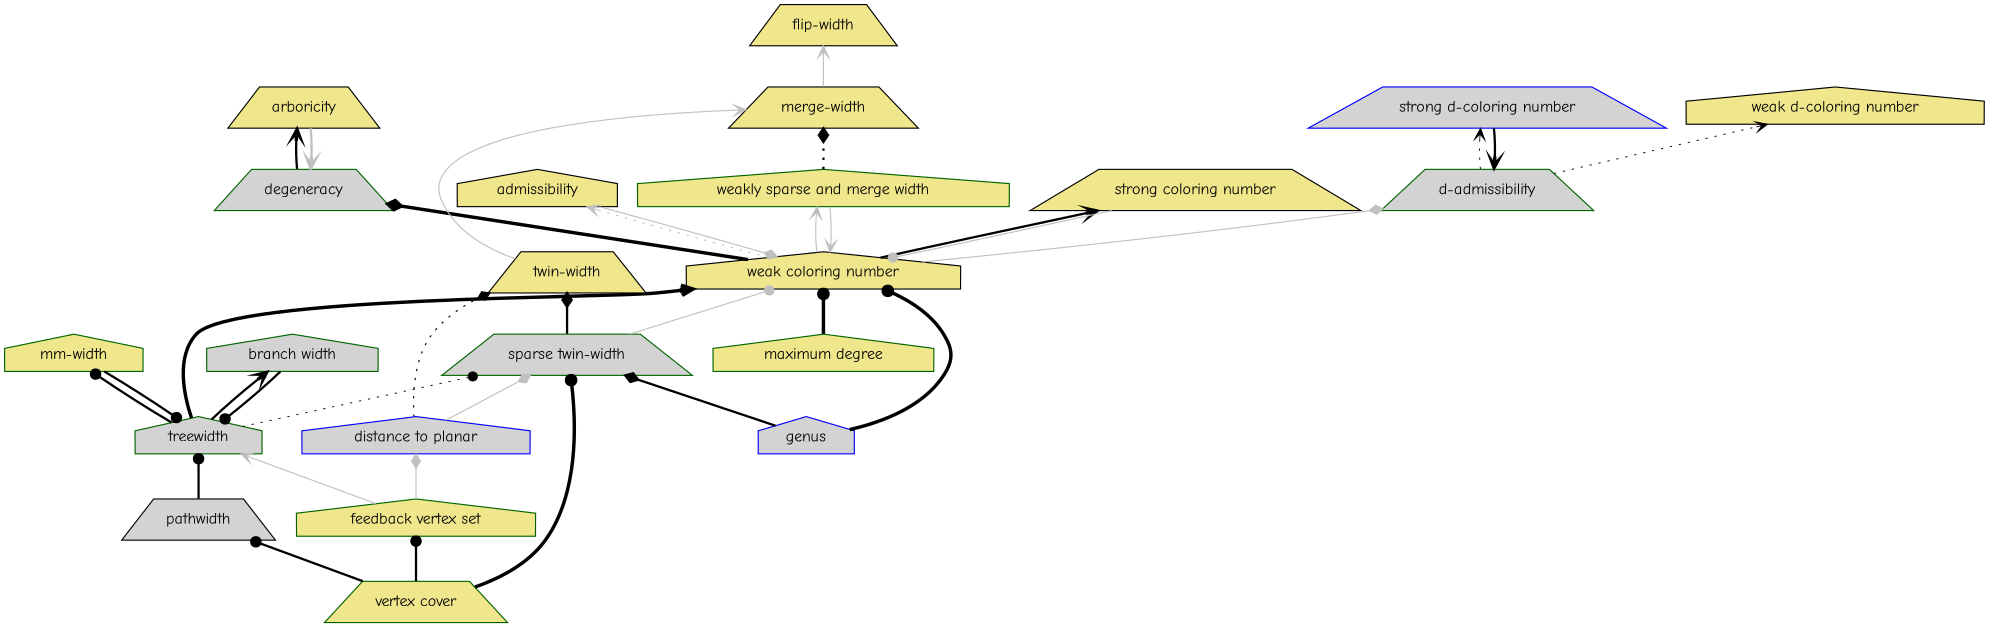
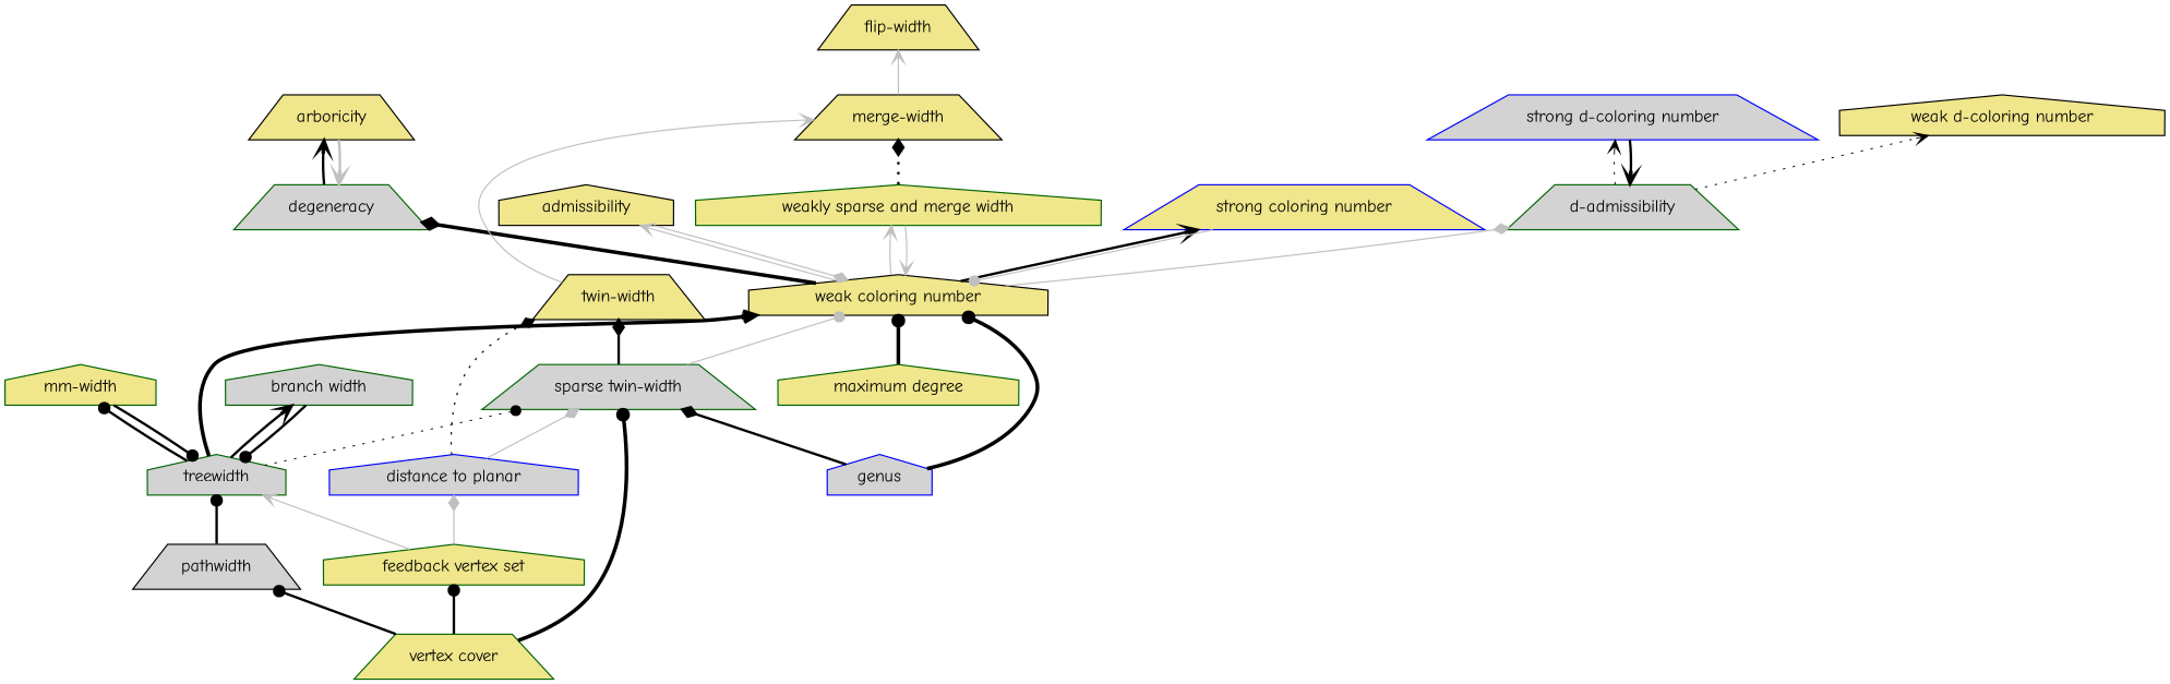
  digraph {
    fontname="Comic Neue"
    rankdir=BT
    node [color=darkgreen fillcolor=khaki fontname="Comic Neue" shape=house style=filled]
    edge [arrowhead=vee decorate=true fontname="Comic Neue" lblstyle="above, sloped" penwidth=2.0 weight=100]
    n1 [color=black label="weak coloring number"]
-   n2 [color=black label="strong coloring number" shape=trapezium]
+   n2 [color=blue label="strong coloring number" shape=trapezium]
    n3 [fillcolor=lightgrey label="d-admissibility" shape=trapezium]
    n4 [fillcolor=lightgrey label=degeneracy shape=trapezium]
    n5 [color=black label=admissibility]
    n6 [label="weakly sparse and merge width"]
    n7 [color=blue fillcolor=lightgrey label="strong d-coloring number" shape=trapezium]
    n8 [color=black label="weak d-coloring number"]
    n9 [color=black label=arboricity shape=trapezium]
    n10 [color=black label="merge-width" shape=trapezium]
    n11 [color=black fillcolor=lightgrey label=pathwidth shape=trapezium]
    n12 [fillcolor=lightgrey label=treewidth]
    n13 [fillcolor=lightgrey label="sparse twin-width" shape=trapezium]
    n14 [fillcolor=lightgrey label="branch width"]
    n15 [label="mm-width"]
    n16 [color=blue fillcolor=lightgrey label=genus]
    n17 [color=black label="twin-width" shape=trapezium]
    n18 [color=black label="flip-width" shape=trapezium]
    n19 [label="maximum degree"]
    n20 [color=blue fillcolor=lightgrey label="distance to planar"]
    n21 [label="feedback vertex set"]
    n22 [label="vertex cover" shape=trapezium]
    n1 -> n2
    n1 -> n3 [arrowhead=diamond color=gray weight=1 penwidth=""]
    n1 -> n4 [arrowhead=diamond penwidth=3.0]
-   n1 -> n5 [color=gray weight=1 style=dotted penwidth=""]
+   n1 -> n5 [color=gray weight=1 penwidth=""]
    n1 -> n6 [color=gray weight=1 penwidth=""]
    n2 -> n1 [arrowhead=dot color=gray weight=1 penwidth=""]
    n3 -> n7 [penwidth=0.8 style=dotted weight=1]
    n3 -> n8 [penwidth=0.8 style=dotted weight=1]
    n4 -> n9
    n5 -> n1 [arrowhead=diamond color=gray weight=1 penwidth=""]
    n6 -> n1 [color=gray weight=1 penwidth=""]
    n6 -> n10 [arrowhead=diamond style=dotted]
    n7 -> n3
    n9 -> n4 [color=gray]
    n10 -> n18 [color=gray weight=1 penwidth=""]
    n11 -> n12 [arrowhead=dot]
    n12 -> n1 [penwidth=3.0]
    n12 -> n13 [arrowhead=dot penwidth=0.8 style=dotted weight=1]
    n12 -> n14
    n12 -> n15 [arrowhead=dot]
    n13 -> n1 [arrowhead=dot color=gray weight=1 penwidth=""]
    n13 -> n17 [arrowhead=diamond]
    n14 -> n12 [arrowhead=dot]
    n15 -> n12 [arrowhead=dot]
    n16 -> n1 [arrowhead=dot penwidth=3.0]
    n16 -> n13 [arrowhead=diamond]
    n17 -> n10 [color=gray weight=1 penwidth=""]
    n19 -> n1 [arrowhead=dot penwidth=3.0]
    n20 -> n13 [arrowhead=diamond color=gray weight=1 penwidth=""]
    n20 -> n17 [arrowhead=diamond penwidth=1.0 style=dotted weight=1]
    n21 -> n12 [color=gray weight=1 penwidth=""]
    n21 -> n20 [arrowhead=diamond color=gray weight=1 penwidth=""]
    n22 -> n11 [arrowhead=dot]
    n22 -> n13 [arrowhead=dot penwidth=3.0]
    n22 -> n21 [arrowhead=dot]
  }
